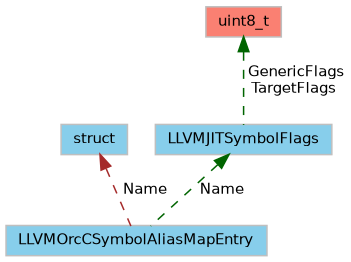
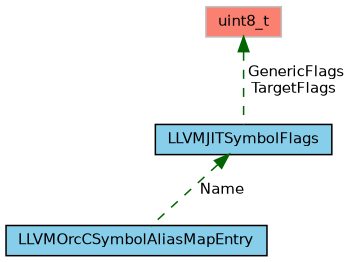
  digraph {
    node [color=black fillcolor=skyblue fontname=Helvetica fontsize=10 shape=record style=filled]
    edge [color=darkgreen dir=back fontname=Helvetica fontsize=10 labelfontname=Helvetica labelfontsize=10 style=dashed]
-   n1 [color=grey75 fontcolor=black height=0.2 label=LLVMOrcCSymbolAliasMapEntry width=0.4]
-   n2 [color=grey75 height=0.2 label=struct width=0.4]
-   n3 [color=grey75 height=0.2 label=LLVMJITSymbolFlags width=0.4]
+   n1 [fontcolor=black height=0.2 label=LLVMOrcCSymbolAliasMapEntry width=0.4]
+   n3 [height=0.2 label=LLVMJITSymbolFlags width=0.4]
    n4 [color=grey75 fillcolor=salmon height=0.2 label=uint8_t width=0.4]
-   n2 -> n1 [color=brown label=" Name"]
    n3 -> n1 [label=" Name"]
    n4 -> n3 [label=" GenericFlags\nTargetFlags"]
  }
